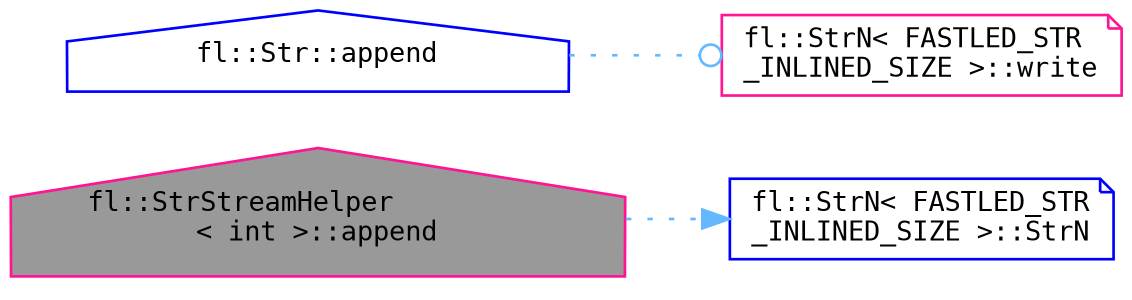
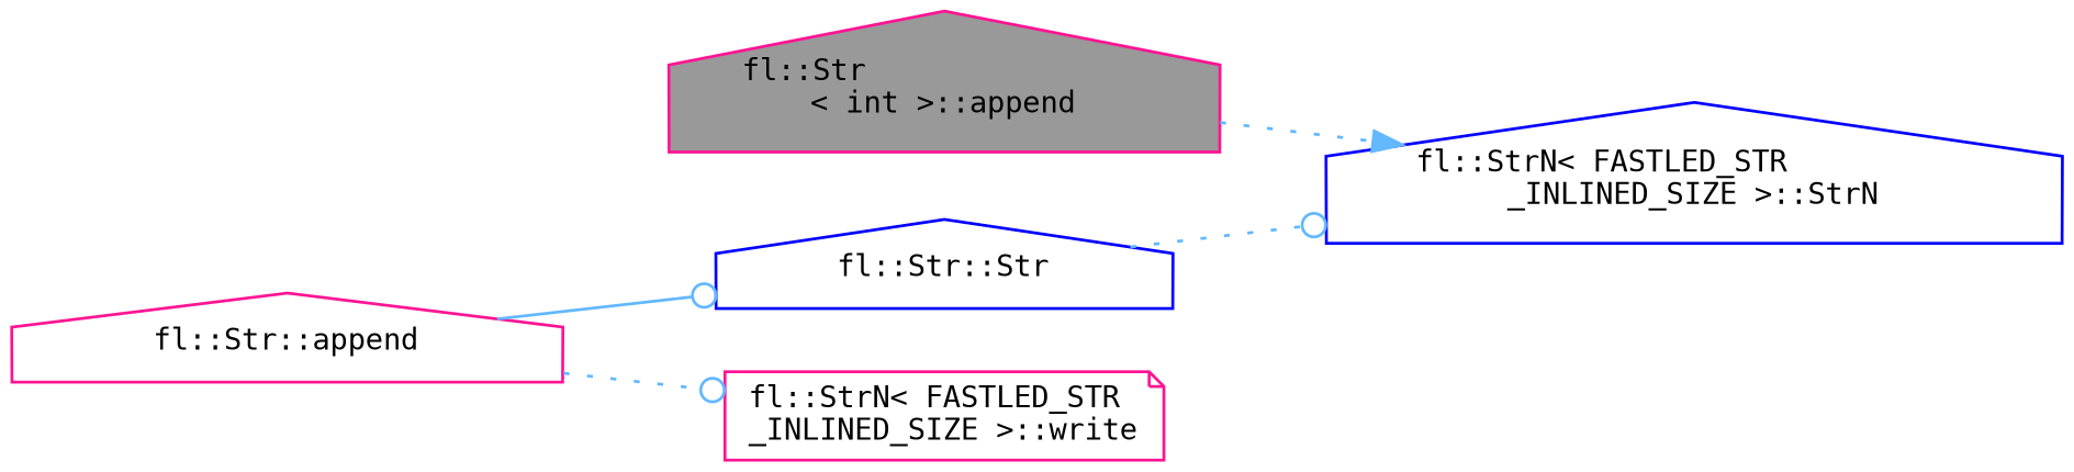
  digraph {
    fontname="DejaVu Sans Mono"
    rankdir=LR
    node [color=deeppink fillcolor=white fontname="DejaVu Sans Mono" fontsize=10 shape=house style=filled]
    edge [arrowhead=odot color=steelblue1 fontname="DejaVu Sans Mono" fontsize=10 labelfontname=Helvetica labelfontsize=10 style=dotted]
-   n1 [fillcolor=grey60 fontcolor=black height=0.2 label="fl::StrStreamHelper\l\< int \>::append" width=0.4]
-   n2 [color=blue height=0.2 label="fl::StrN\< FASTLED_STR\l_INLINED_SIZE \>::StrN" shape=note width=0.4]
-   n3 [color=blue height=0.2 label="fl::Str::append" width=0.4]
+   n1 [fillcolor=grey60 fontcolor=black height=0.2 label="fl::Str\l\< int \>::append" width=0.4]
+   n2 [color=blue height=0.2 label="fl::StrN\< FASTLED_STR\l_INLINED_SIZE \>::StrN" width=0.4]
+   n3 [height=0.2 label="fl::Str::append" width=0.4]
+   n4 [color=blue height=0.2 label="fl::Str::Str" width=0.4]
    n5 [height=0.2 label="fl::StrN\< FASTLED_STR\l_INLINED_SIZE \>::write" shape=note width=0.4]
    n1 -> n2 [arrowhead=normal]
+   n3 -> n4 [style=solid]
    n3 -> n5
+   n4 -> n2
  }
